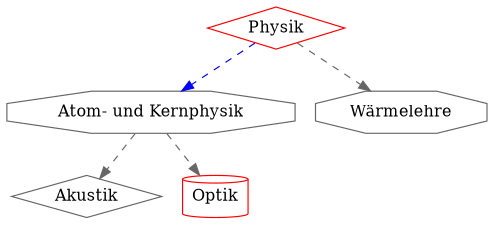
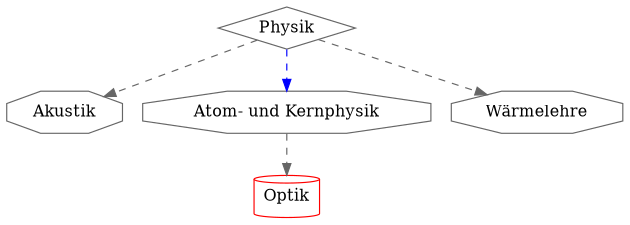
  digraph {
    node [color=gray40 shape=diamond]
    edge [color=gray40 style=dashed]
-   Physik [color=red]
-   Akustik
+   Physik
+   Akustik [shape=octagon]
    "Atom- und Kernphysik" [shape=octagon]
    "Wärmelehre" [shape=octagon]
    Optik [color=red shape=cylinder]
-   "Atom- und Kernphysik" -> Akustik
+   Physik -> Akustik
    Physik -> "Atom- und Kernphysik" [color=blue]
    Physik -> "Wärmelehre"
    "Atom- und Kernphysik" -> Optik
  }
